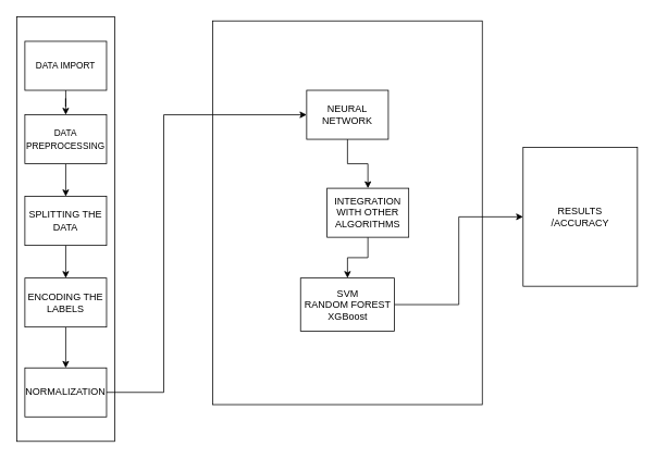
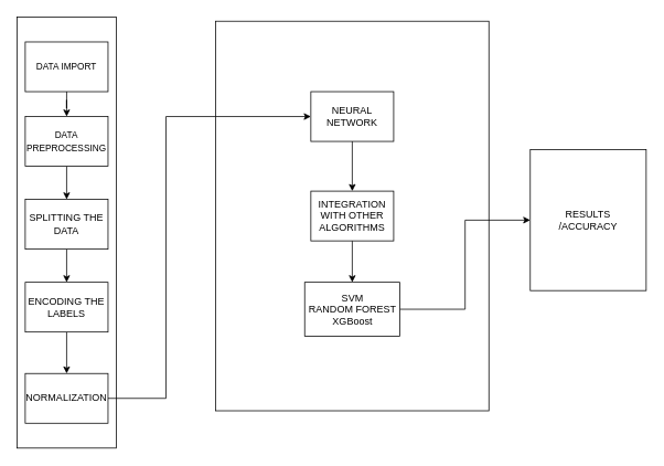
  <mxCell id="0" />
  <mxCell id="1" parent="0" />
  <mxCell id="2" value="" style="rounded=0;whiteSpace=wrap;html=1;" vertex="1" parent="1"><mxGeometry x="20" y="20" width="120" height="520" as="geometry" /></mxCell>
  <mxCell id="3" style="edgeStyle=orthogonalEdgeStyle;rounded=0;orthogonalLoop=1;jettySize=auto;html=1;entryX=0.5;entryY=0;entryDx=0;entryDy=0;" edge="1" parent="1" source="4" target="6"><mxGeometry relative="1" as="geometry" /></mxCell>
  <mxCell id="4" value="&lt;font style=&quot;font-size: 11px;&quot;&gt;DATA IMPORT&lt;/font&gt;" style="rounded=0;whiteSpace=wrap;html=1;" vertex="1" parent="1"><mxGeometry x="30" y="50" width="100" height="60" as="geometry" /></mxCell>
  <mxCell id="5" style="edgeStyle=orthogonalEdgeStyle;rounded=0;orthogonalLoop=1;jettySize=auto;html=1;entryX=0.5;entryY=0;entryDx=0;entryDy=0;" edge="1" parent="1" source="6" target="8"><mxGeometry relative="1" as="geometry" /></mxCell>
  <mxCell id="6" value="&lt;font style=&quot;font-size: 11px;&quot;&gt;DATA PREPROCESSING&lt;/font&gt;" style="rounded=0;whiteSpace=wrap;html=1;" vertex="1" parent="1"><mxGeometry x="30" y="140" width="100" height="60" as="geometry" /></mxCell>
  <mxCell id="7" style="edgeStyle=orthogonalEdgeStyle;rounded=0;orthogonalLoop=1;jettySize=auto;html=1;" edge="1" parent="1" source="8" target="10"><mxGeometry relative="1" as="geometry" /></mxCell>
  <mxCell id="8" value="SPLITTING THE DATA" style="rounded=0;whiteSpace=wrap;html=1;" vertex="1" parent="1"><mxGeometry x="30" y="240" width="100" height="60" as="geometry" /></mxCell>
  <mxCell id="9" style="edgeStyle=orthogonalEdgeStyle;rounded=0;orthogonalLoop=1;jettySize=auto;html=1;entryX=0.5;entryY=0;entryDx=0;entryDy=0;" edge="1" parent="1" source="10" target="12"><mxGeometry relative="1" as="geometry" /></mxCell>
  <mxCell id="10" value="ENCODING THE LABELS" style="rounded=0;whiteSpace=wrap;html=1;" vertex="1" parent="1"><mxGeometry x="30" y="340" width="100" height="60" as="geometry" /></mxCell>
  <mxCell id="11" style="edgeStyle=orthogonalEdgeStyle;rounded=0;orthogonalLoop=1;jettySize=auto;html=1;entryX=0;entryY=0.5;entryDx=0;entryDy=0;" edge="1" parent="1" source="12" target="15"><mxGeometry relative="1" as="geometry"><Array as="points"><mxPoint x="200" y="480" /><mxPoint x="200" y="140" /></Array></mxGeometry></mxCell>
  <mxCell id="12" value="NORMALIZATION" style="rounded=0;whiteSpace=wrap;html=1;" vertex="1" parent="1"><mxGeometry x="30" y="450" width="100" height="60" as="geometry" /></mxCell>
  <mxCell id="13" value="" style="rounded=0;whiteSpace=wrap;html=1;" vertex="1" parent="1"><mxGeometry x="260" y="25" width="330" height="470" as="geometry" /></mxCell>
  <mxCell id="14" style="edgeStyle=orthogonalEdgeStyle;rounded=0;orthogonalLoop=1;jettySize=auto;html=1;" edge="1" parent="1" source="15" target="19"><mxGeometry relative="1" as="geometry" /></mxCell>
  <mxCell id="15" value="NEURAL NETWORK" style="rounded=0;whiteSpace=wrap;html=1;" vertex="1" parent="1"><mxGeometry x="375" y="110" width="100" height="60" as="geometry" /></mxCell>
  <mxCell id="16" style="edgeStyle=orthogonalEdgeStyle;rounded=0;orthogonalLoop=1;jettySize=auto;html=1;" edge="1" parent="1" source="17" target="20"><mxGeometry relative="1" as="geometry" /></mxCell>
  <mxCell id="17" value="&lt;div&gt;SVM&lt;/div&gt;&lt;div&gt;RANDOM FOREST&lt;/div&gt;&lt;div&gt;XGBoost&lt;br&gt;&lt;/div&gt;" style="rounded=0;whiteSpace=wrap;html=1;" vertex="1" parent="1"><mxGeometry x="367.5" y="340" width="115" height="65" as="geometry" /></mxCell>
  <mxCell id="18" style="edgeStyle=orthogonalEdgeStyle;rounded=0;orthogonalLoop=1;jettySize=auto;html=1;" edge="1" parent="1" source="19" target="17"><mxGeometry relative="1" as="geometry" /></mxCell>
- <mxCell id="19" value="&lt;div&gt;INTEGRATION&lt;/div&gt;&lt;div&gt;WITH OTHER ALGORITHMS&lt;br&gt;&lt;/div&gt;" style="rounded=0;whiteSpace=wrap;html=1;" vertex="1" parent="1"><mxGeometry x="400" y="230" width="100" height="60" as="geometry" /></mxCell>
+ <mxCell id="19" value="&lt;div&gt;INTEGRATION&lt;/div&gt;&lt;div&gt;WITH OTHER ALGORITHMS&lt;br&gt;&lt;/div&gt;" style="rounded=0;whiteSpace=wrap;html=1;" vertex="1" parent="1"><mxGeometry x="375" y="230" width="100" height="60" as="geometry" /></mxCell>
  <mxCell id="20" value="&lt;div&gt;RESULTS&lt;/div&gt;&lt;div&gt;/ACCURACY&lt;/div&gt;" style="rounded=0;whiteSpace=wrap;html=1;" vertex="1" parent="1"><mxGeometry x="640" y="180" width="140" height="170" as="geometry" /></mxCell>
  <mxCell id="21" value="" style="endArrow=classic;html=1;rounded=0;" edge="1" parent="1" target="15"><mxGeometry width="50" height="50" relative="1" as="geometry"><mxPoint x="260" y="140" as="sourcePoint" /><mxPoint x="310" y="90" as="targetPoint" /></mxGeometry></mxCell>
